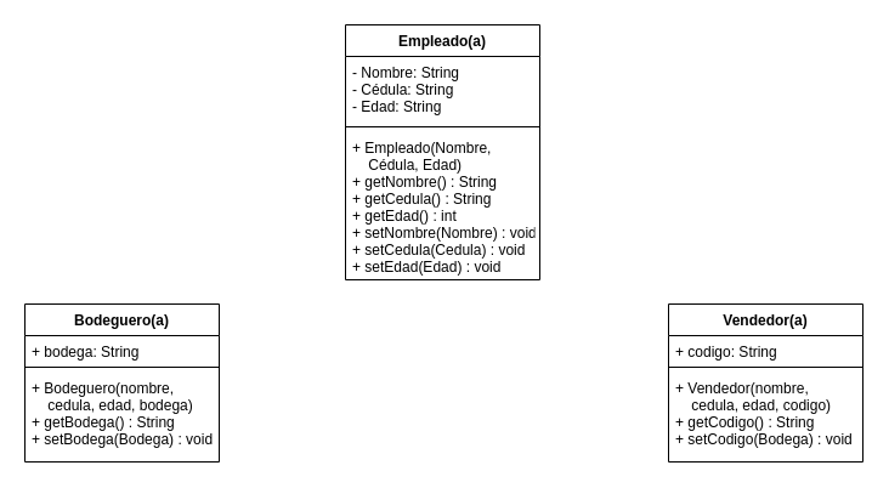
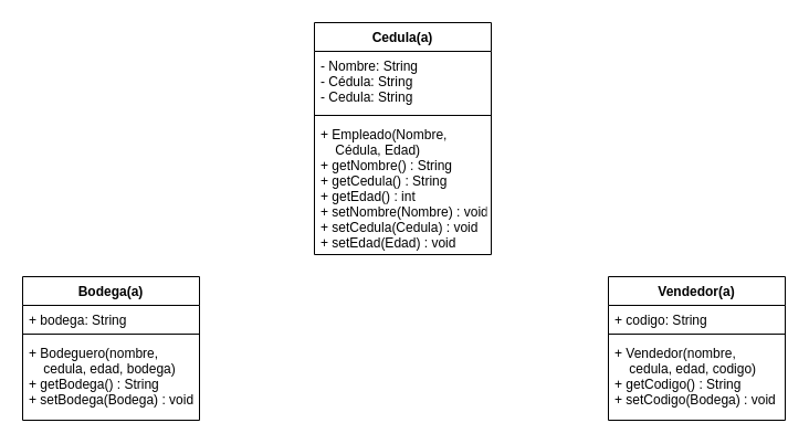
  <mxCell id="0" />
  <mxCell id="1" parent="0" />
- <mxCell id="2" value="Empleado(a)" style="swimlane;fontStyle=1;align=center;verticalAlign=top;childLayout=stackLayout;horizontal=1;startSize=26;horizontalStack=0;resizeParent=1;resizeParentMax=0;resizeLast=0;collapsible=1;marginBottom=0;" vertex="1" parent="1"><mxGeometry x="284" y="20" width="160" height="210" as="geometry" /></mxCell>
- <mxCell id="3" value="- Nombre: String&#10;- Cédula: String&#10;- Edad: String" style="text;strokeColor=none;fillColor=none;align=left;verticalAlign=top;spacingLeft=4;spacingRight=4;overflow=hidden;rotatable=0;points=[[0,0.5],[1,0.5]];portConstraint=eastwest;" vertex="1" parent="2"><mxGeometry y="26" width="160" height="54" as="geometry" /></mxCell>
+ <mxCell id="2" value="Cedula(a)" style="swimlane;fontStyle=1;align=center;verticalAlign=top;childLayout=stackLayout;horizontal=1;startSize=26;horizontalStack=0;resizeParent=1;resizeParentMax=0;resizeLast=0;collapsible=1;marginBottom=0;" vertex="1" parent="1"><mxGeometry x="284" y="20" width="160" height="210" as="geometry" /></mxCell>
+ <mxCell id="3" value="- Nombre: String&#10;- Cédula: String&#10;- Cedula: String" style="text;strokeColor=none;fillColor=none;align=left;verticalAlign=top;spacingLeft=4;spacingRight=4;overflow=hidden;rotatable=0;points=[[0,0.5],[1,0.5]];portConstraint=eastwest;" vertex="1" parent="2"><mxGeometry y="26" width="160" height="54" as="geometry" /></mxCell>
  <mxCell id="4" value="" style="line;strokeWidth=1;fillColor=none;align=left;verticalAlign=middle;spacingTop=-1;spacingLeft=3;spacingRight=3;rotatable=0;labelPosition=right;points=[];portConstraint=eastwest;" vertex="1" parent="2"><mxGeometry y="80" width="160" height="8" as="geometry" /></mxCell>
  <mxCell id="5" value="+ Empleado(Nombre, &#10;    Cédula, Edad)&#10;+ getNombre() : String&#10;+ getCedula() : String&#10;+ getEdad() : int&#10;+ setNombre(Nombre) : void&#10;+ setCedula(Cedula) : void&#10;+ setEdad(Edad) : void" style="text;strokeColor=none;fillColor=none;align=left;verticalAlign=top;spacingLeft=4;spacingRight=4;overflow=hidden;rotatable=0;points=[[0,0.5],[1,0.5]];portConstraint=eastwest;" vertex="1" parent="2"><mxGeometry y="88" width="160" height="122" as="geometry" /></mxCell>
- <mxCell id="6" value="Bodeguero(a)" style="swimlane;fontStyle=1;align=center;verticalAlign=top;childLayout=stackLayout;horizontal=1;startSize=26;horizontalStack=0;resizeParent=1;resizeParentMax=0;resizeLast=0;collapsible=1;marginBottom=0;" vertex="1" parent="1"><mxGeometry x="20" y="250" width="160" height="130" as="geometry" /></mxCell>
+ <mxCell id="6" value="Bodega(a)" style="swimlane;fontStyle=1;align=center;verticalAlign=top;childLayout=stackLayout;horizontal=1;startSize=26;horizontalStack=0;resizeParent=1;resizeParentMax=0;resizeLast=0;collapsible=1;marginBottom=0;" vertex="1" parent="1"><mxGeometry x="20" y="250" width="160" height="130" as="geometry" /></mxCell>
  <mxCell id="7" value="+ bodega: String" style="text;strokeColor=none;fillColor=none;align=left;verticalAlign=top;spacingLeft=4;spacingRight=4;overflow=hidden;rotatable=0;points=[[0,0.5],[1,0.5]];portConstraint=eastwest;" vertex="1" parent="6"><mxGeometry y="26" width="160" height="22" as="geometry" /></mxCell>
  <mxCell id="8" value="" style="line;strokeWidth=1;fillColor=none;align=left;verticalAlign=middle;spacingTop=-1;spacingLeft=3;spacingRight=3;rotatable=0;labelPosition=right;points=[];portConstraint=eastwest;" vertex="1" parent="6"><mxGeometry y="48" width="160" height="8" as="geometry" /></mxCell>
  <mxCell id="9" value="+ Bodeguero(nombre, &#10;    cedula, edad, bodega)&#10;+ getBodega() : String&#10;+ setBodega(Bodega) : void" style="text;strokeColor=none;fillColor=none;align=left;verticalAlign=top;spacingLeft=4;spacingRight=4;overflow=hidden;rotatable=0;points=[[0,0.5],[1,0.5]];portConstraint=eastwest;" vertex="1" parent="6"><mxGeometry y="56" width="160" height="74" as="geometry" /></mxCell>
  <mxCell id="10" value="Vendedor(a)" style="swimlane;fontStyle=1;align=center;verticalAlign=top;childLayout=stackLayout;horizontal=1;startSize=26;horizontalStack=0;resizeParent=1;resizeParentMax=0;resizeLast=0;collapsible=1;marginBottom=0;" vertex="1" parent="1"><mxGeometry x="550" y="250" width="160" height="130" as="geometry" /></mxCell>
  <mxCell id="11" value="+ codigo: String" style="text;strokeColor=none;fillColor=none;align=left;verticalAlign=top;spacingLeft=4;spacingRight=4;overflow=hidden;rotatable=0;points=[[0,0.5],[1,0.5]];portConstraint=eastwest;" vertex="1" parent="10"><mxGeometry y="26" width="160" height="22" as="geometry" /></mxCell>
  <mxCell id="12" value="" style="line;strokeWidth=1;fillColor=none;align=left;verticalAlign=middle;spacingTop=-1;spacingLeft=3;spacingRight=3;rotatable=0;labelPosition=right;points=[];portConstraint=eastwest;" vertex="1" parent="10"><mxGeometry y="48" width="160" height="8" as="geometry" /></mxCell>
  <mxCell id="13" value="+ Vendedor(nombre, &#10;    cedula, edad, codigo)&#10;+ getCodigo() : String&#10;+ setCodigo(Bodega) : void" style="text;strokeColor=none;fillColor=none;align=left;verticalAlign=top;spacingLeft=4;spacingRight=4;overflow=hidden;rotatable=0;points=[[0,0.5],[1,0.5]];portConstraint=eastwest;" vertex="1" parent="10"><mxGeometry y="56" width="160" height="74" as="geometry" /></mxCell>
